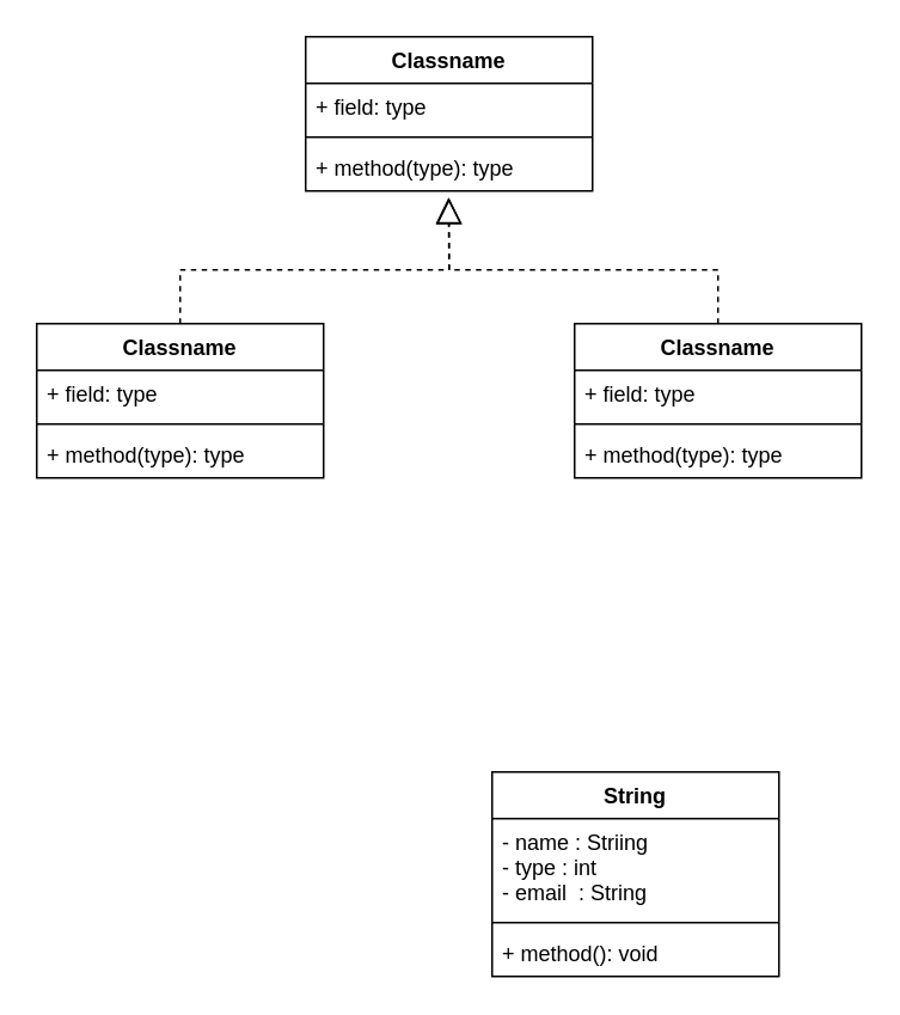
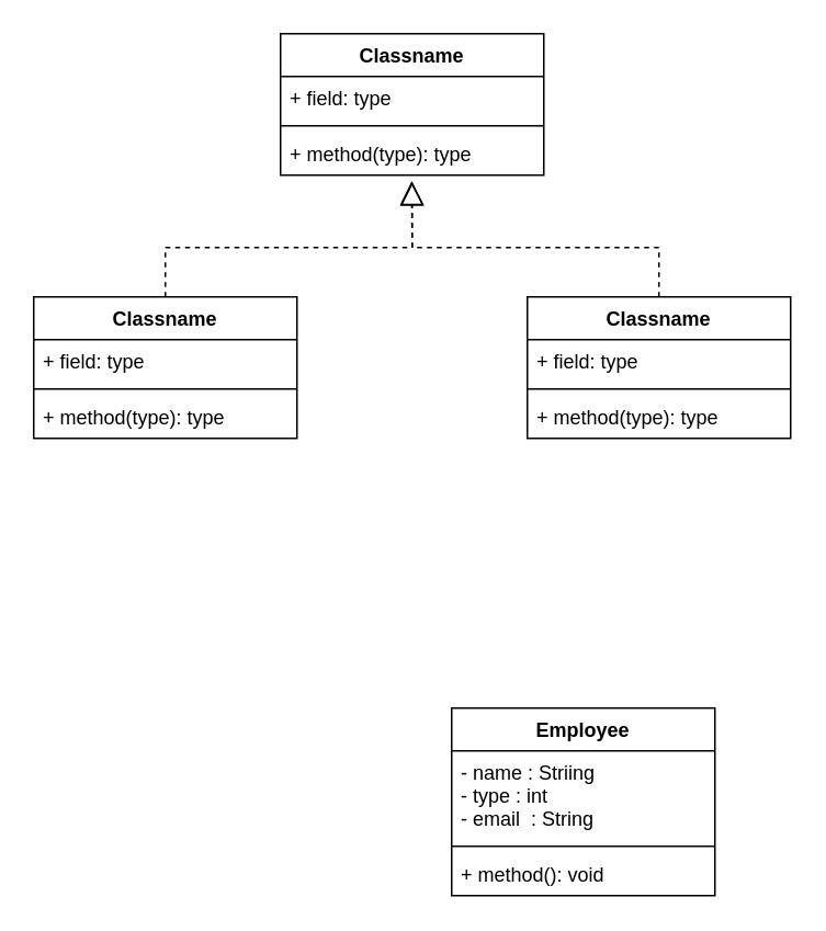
  <mxCell id="0" />
  <mxCell id="1" parent="0" />
  <mxCell id="2" value="Classname" style="swimlane;fontStyle=1;align=center;verticalAlign=top;childLayout=stackLayout;horizontal=1;startSize=26;horizontalStack=0;resizeParent=1;resizeParentMax=0;resizeLast=0;collapsible=1;marginBottom=0;" vertex="1" parent="1"><mxGeometry x="320" y="180" width="160" height="86" as="geometry" /></mxCell>
  <mxCell id="3" value="+ field: type" style="text;strokeColor=none;fillColor=none;align=left;verticalAlign=top;spacingLeft=4;spacingRight=4;overflow=hidden;rotatable=0;points=[[0,0.5],[1,0.5]];portConstraint=eastwest;" vertex="1" parent="2"><mxGeometry y="26" width="160" height="26" as="geometry" /></mxCell>
  <mxCell id="4" value="" style="line;strokeWidth=1;fillColor=none;align=left;verticalAlign=middle;spacingTop=-1;spacingLeft=3;spacingRight=3;rotatable=0;labelPosition=right;points=[];portConstraint=eastwest;strokeColor=inherit;" vertex="1" parent="2"><mxGeometry y="52" width="160" height="8" as="geometry" /></mxCell>
  <mxCell id="5" value="+ method(type): type" style="text;strokeColor=none;fillColor=none;align=left;verticalAlign=top;spacingLeft=4;spacingRight=4;overflow=hidden;rotatable=0;points=[[0,0.5],[1,0.5]];portConstraint=eastwest;" vertex="1" parent="2"><mxGeometry y="60" width="160" height="26" as="geometry" /></mxCell>
  <mxCell id="6" value="Classname" style="swimlane;fontStyle=1;align=center;verticalAlign=top;childLayout=stackLayout;horizontal=1;startSize=26;horizontalStack=0;resizeParent=1;resizeParentMax=0;resizeLast=0;collapsible=1;marginBottom=0;" vertex="1" parent="1"><mxGeometry x="20" y="180" width="160" height="86" as="geometry" /></mxCell>
  <mxCell id="7" value="" style="endArrow=block;dashed=1;endFill=0;endSize=12;html=1;rounded=0;entryX=0.498;entryY=1.138;entryDx=0;entryDy=0;entryPerimeter=0;" edge="1" parent="6" target="14"><mxGeometry width="160" relative="1" as="geometry"><mxPoint x="80" as="sourcePoint" /><mxPoint x="240" as="targetPoint" /><Array as="points"><mxPoint x="80" y="-20" /><mxPoint x="80" y="-30" /><mxPoint x="230" y="-30" /></Array></mxGeometry></mxCell>
  <mxCell id="8" value="+ field: type" style="text;strokeColor=none;fillColor=none;align=left;verticalAlign=top;spacingLeft=4;spacingRight=4;overflow=hidden;rotatable=0;points=[[0,0.5],[1,0.5]];portConstraint=eastwest;" vertex="1" parent="6"><mxGeometry y="26" width="160" height="26" as="geometry" /></mxCell>
  <mxCell id="9" value="" style="line;strokeWidth=1;fillColor=none;align=left;verticalAlign=middle;spacingTop=-1;spacingLeft=3;spacingRight=3;rotatable=0;labelPosition=right;points=[];portConstraint=eastwest;strokeColor=inherit;" vertex="1" parent="6"><mxGeometry y="52" width="160" height="8" as="geometry" /></mxCell>
  <mxCell id="10" value="+ method(type): type" style="text;strokeColor=none;fillColor=none;align=left;verticalAlign=top;spacingLeft=4;spacingRight=4;overflow=hidden;rotatable=0;points=[[0,0.5],[1,0.5]];portConstraint=eastwest;" vertex="1" parent="6"><mxGeometry y="60" width="160" height="26" as="geometry" /></mxCell>
  <mxCell id="11" value="Classname" style="swimlane;fontStyle=1;align=center;verticalAlign=top;childLayout=stackLayout;horizontal=1;startSize=26;horizontalStack=0;resizeParent=1;resizeParentMax=0;resizeLast=0;collapsible=1;marginBottom=0;" vertex="1" parent="1"><mxGeometry x="170" y="20" width="160" height="86" as="geometry" /></mxCell>
  <mxCell id="12" value="+ field: type" style="text;strokeColor=none;fillColor=none;align=left;verticalAlign=top;spacingLeft=4;spacingRight=4;overflow=hidden;rotatable=0;points=[[0,0.5],[1,0.5]];portConstraint=eastwest;" vertex="1" parent="11"><mxGeometry y="26" width="160" height="26" as="geometry" /></mxCell>
  <mxCell id="13" value="" style="line;strokeWidth=1;fillColor=none;align=left;verticalAlign=middle;spacingTop=-1;spacingLeft=3;spacingRight=3;rotatable=0;labelPosition=right;points=[];portConstraint=eastwest;strokeColor=inherit;" vertex="1" parent="11"><mxGeometry y="52" width="160" height="8" as="geometry" /></mxCell>
  <mxCell id="14" value="+ method(type): type" style="text;strokeColor=none;fillColor=none;align=left;verticalAlign=top;spacingLeft=4;spacingRight=4;overflow=hidden;rotatable=0;points=[[0,0.5],[1,0.5]];portConstraint=eastwest;" vertex="1" parent="11"><mxGeometry y="60" width="160" height="26" as="geometry" /></mxCell>
  <mxCell id="15" value="" style="endArrow=block;dashed=1;endFill=0;endSize=12;html=1;rounded=0;exitX=0.5;exitY=0;exitDx=0;exitDy=0;" edge="1" parent="1" source="2"><mxGeometry width="160" relative="1" as="geometry"><mxPoint x="310" y="170" as="sourcePoint" /><mxPoint x="250" y="110" as="targetPoint" /><Array as="points"><mxPoint x="400" y="150" /><mxPoint x="250" y="150" /></Array></mxGeometry></mxCell>
- <mxCell id="16" value="String" style="swimlane;fontStyle=1;align=center;verticalAlign=top;childLayout=stackLayout;horizontal=1;startSize=26;horizontalStack=0;resizeParent=1;resizeParentMax=0;resizeLast=0;collapsible=1;marginBottom=0;" vertex="1" parent="1"><mxGeometry x="274" y="430" width="160" height="114" as="geometry" /></mxCell>
+ <mxCell id="16" value="Employee" style="swimlane;fontStyle=1;align=center;verticalAlign=top;childLayout=stackLayout;horizontal=1;startSize=26;horizontalStack=0;resizeParent=1;resizeParentMax=0;resizeLast=0;collapsible=1;marginBottom=0;" vertex="1" parent="1"><mxGeometry x="274" y="430" width="160" height="114" as="geometry" /></mxCell>
  <mxCell id="17" value="- name : Striing&#10;- type : int&#10;- email  : String" style="text;strokeColor=none;fillColor=none;align=left;verticalAlign=top;spacingLeft=4;spacingRight=4;overflow=hidden;rotatable=0;points=[[0,0.5],[1,0.5]];portConstraint=eastwest;" vertex="1" parent="16"><mxGeometry y="26" width="160" height="54" as="geometry" /></mxCell>
  <mxCell id="18" value="" style="line;strokeWidth=1;fillColor=none;align=left;verticalAlign=middle;spacingTop=-1;spacingLeft=3;spacingRight=3;rotatable=0;labelPosition=right;points=[];portConstraint=eastwest;strokeColor=inherit;" vertex="1" parent="16"><mxGeometry y="80" width="160" height="8" as="geometry" /></mxCell>
  <mxCell id="19" value="+ method(): void" style="text;strokeColor=none;fillColor=none;align=left;verticalAlign=top;spacingLeft=4;spacingRight=4;overflow=hidden;rotatable=0;points=[[0,0.5],[1,0.5]];portConstraint=eastwest;" vertex="1" parent="16"><mxGeometry y="88" width="160" height="26" as="geometry" /></mxCell>
